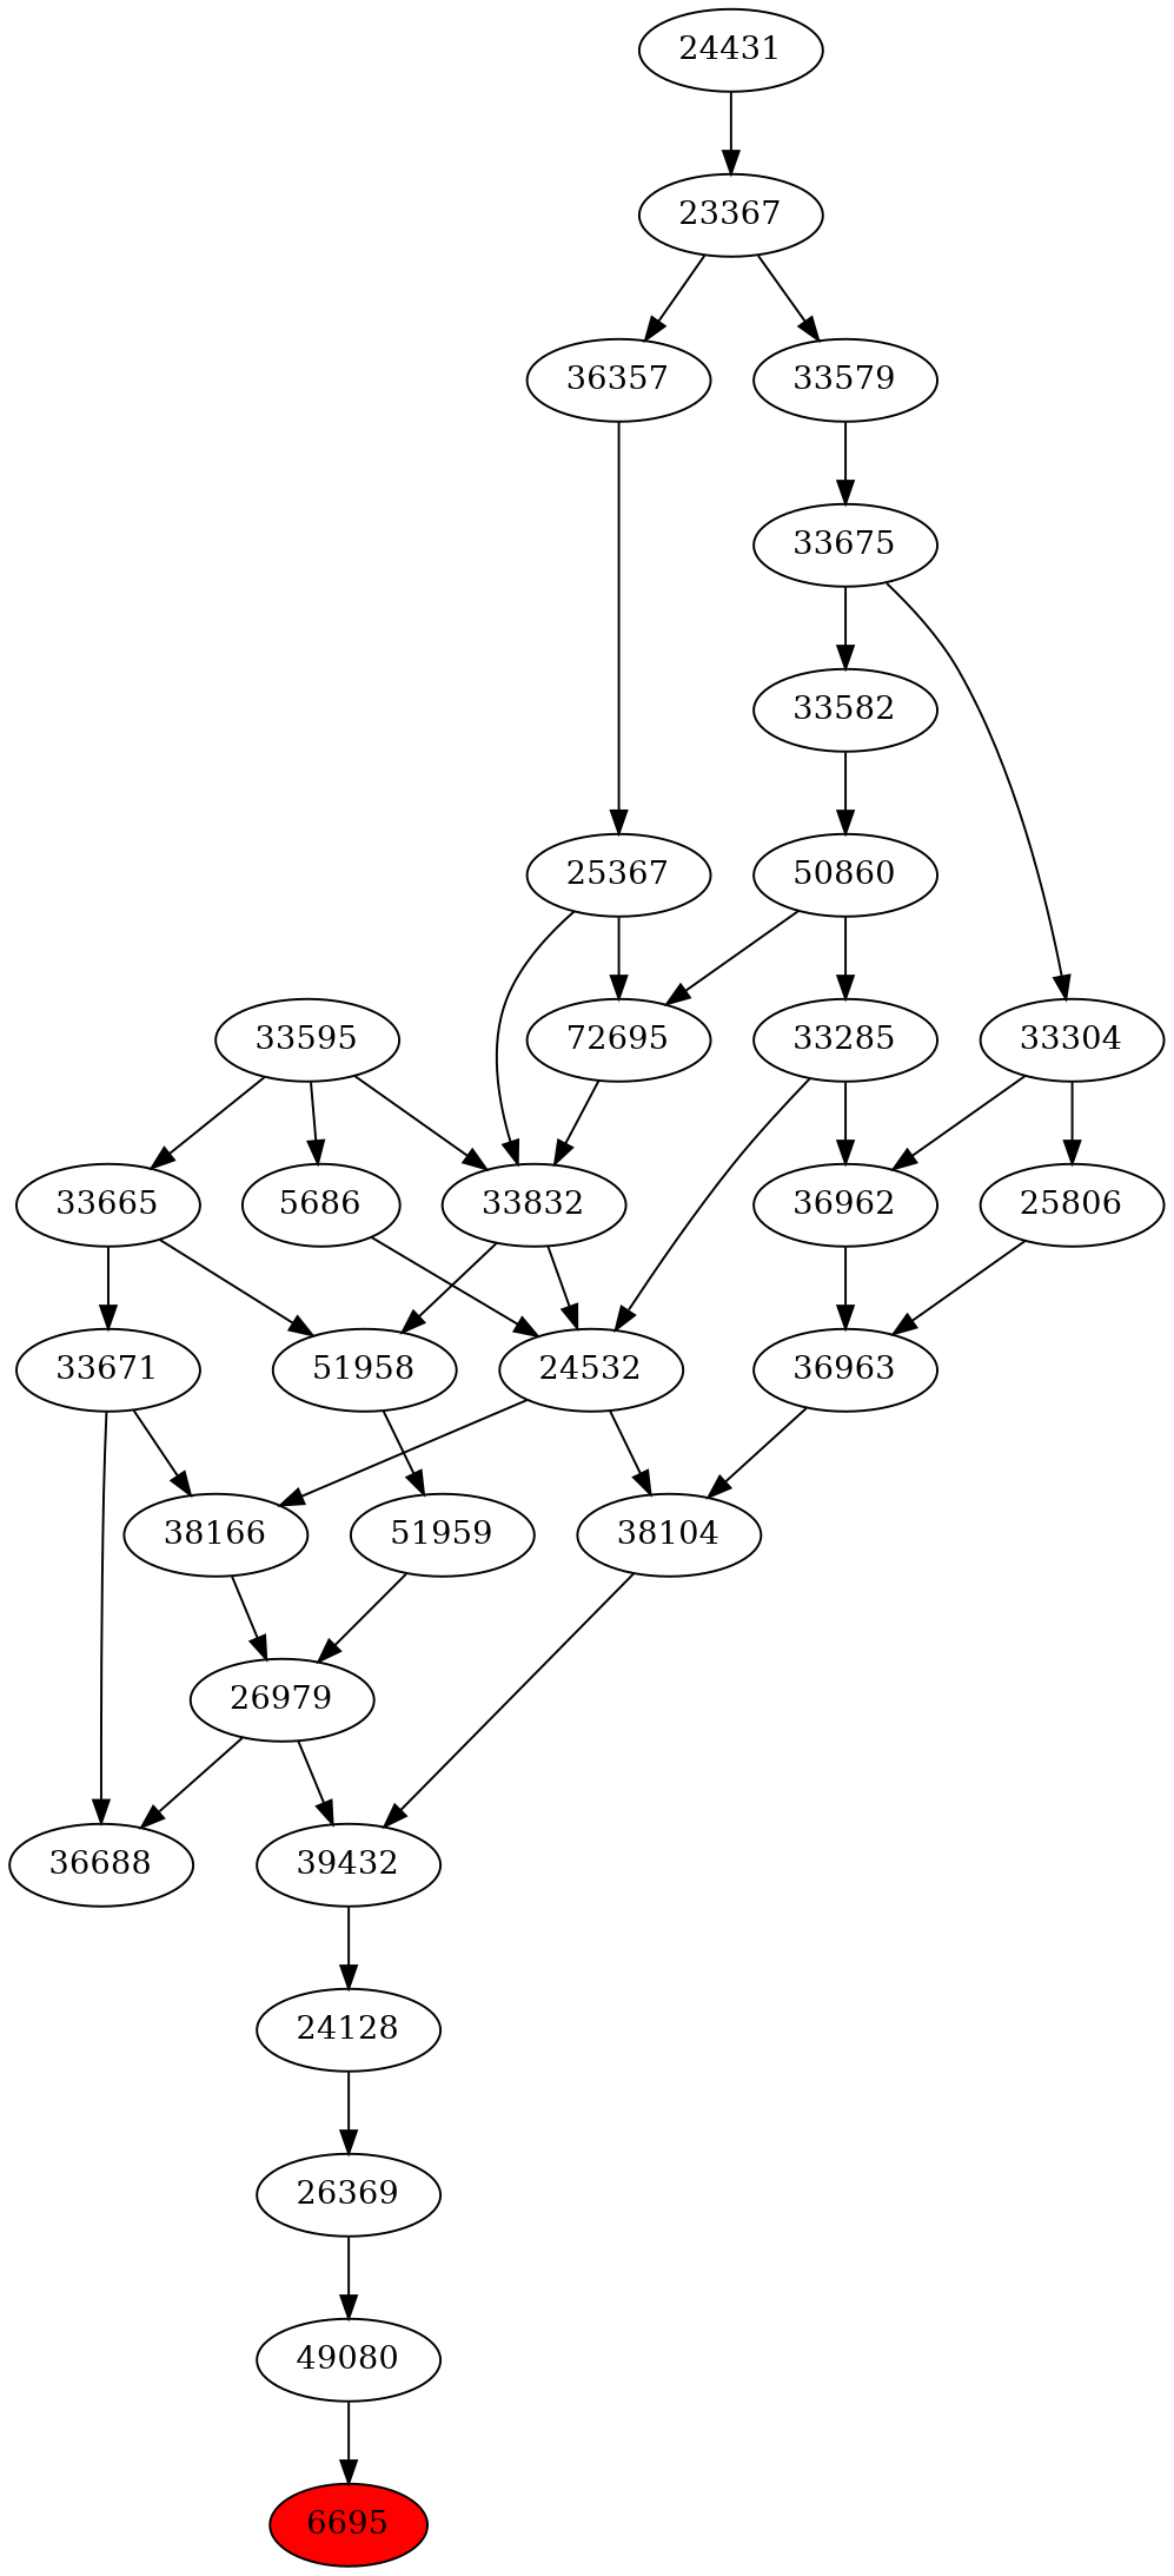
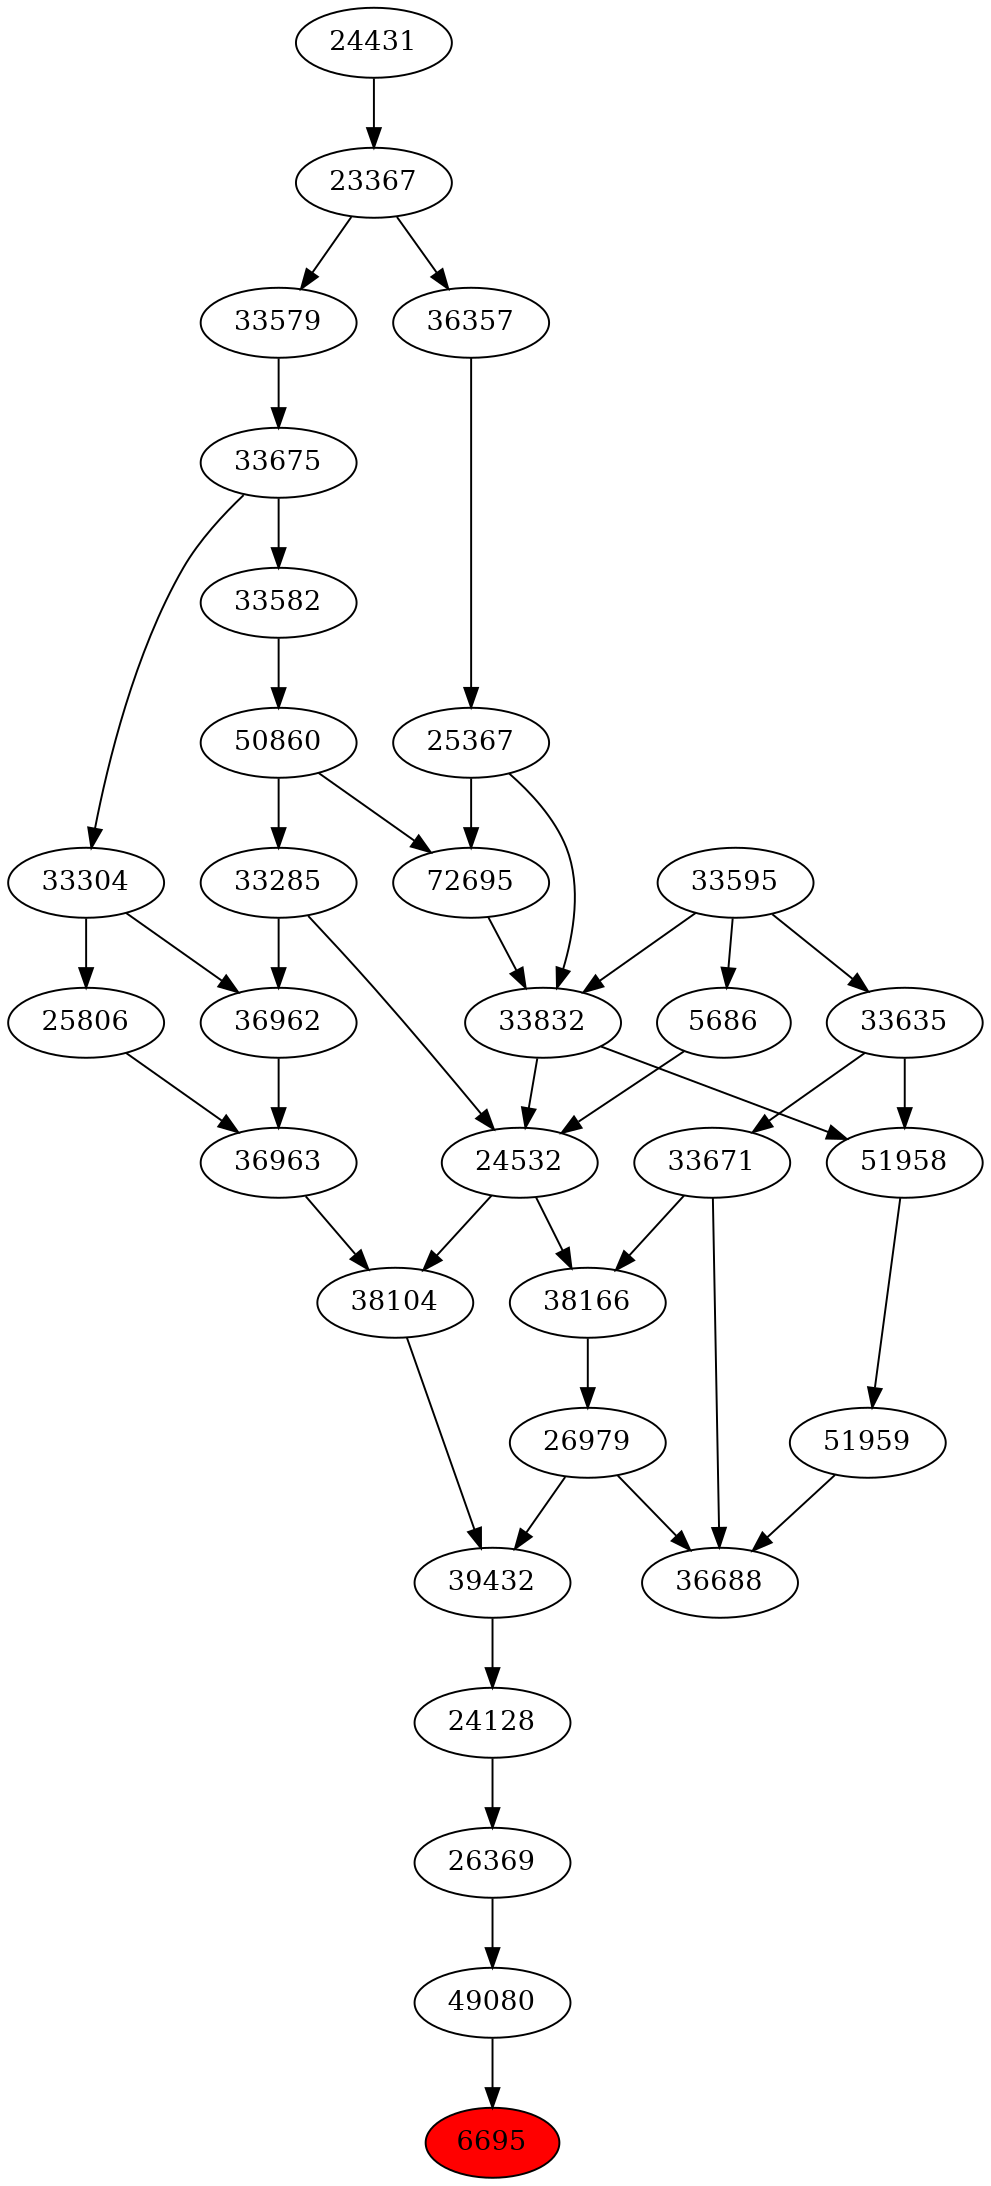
  strict digraph {
    n1 [fillcolor=red label=6695 style=filled]
    n2 [label=49080]
    n3 [label=26369]
    n4 [label=24128]
    n5 [label=39432]
    n6 [label=26979]
    n7 [label=36688]
    n8 [label=38104]
    n9 [label=38166]
    n10 [label=51959]
    n11 [label=24532]
    n12 [label=36963]
    n13 [label=33671]
    n14 [label=51958]
    n15 [label=33285]
    n16 [label=36962]
    n17 [label=5686]
    n18 [label=33832]
    n19 [label=25806]
-   n20 [label=33665]
+   n20 [label=33635]
    n21 [label=50860]
    n22 [label=72695]
    n23 [label=33595]
    n24 [label=33304]
    n25 [label=33582]
    n26 [label=25367]
    n27 [label=33675]
    n28 [label=36357]
    n29 [label=33579]
    n30 [label=23367]
    n31 [label=24431]
    n2 -> n1
    n3 -> n2
    n4 -> n3
    n5 -> n4
    n6 -> n5
    n6 -> n7
    n8 -> n5
    n9 -> n6
-   n10 -> n6
+   n10 -> n7
    n11 -> n8
    n11 -> n9
    n12 -> n8
    n13 -> n7
    n13 -> n9
    n14 -> n10
    n15 -> n11
    n15 -> n16
    n16 -> n12
    n17 -> n11
    n18 -> n11
    n18 -> n14
    n19 -> n12
    n20 -> n13
    n20 -> n14
    n21 -> n15
    n21 -> n22
    n22 -> n18
    n23 -> n17
    n23 -> n18
    n23 -> n20
    n24 -> n16
    n24 -> n19
    n25 -> n21
    n26 -> n18
    n26 -> n22
    n27 -> n24
    n27 -> n25
    n28 -> n26
    n29 -> n27
    n30 -> n28
    n30 -> n29
    n31 -> n30
  }
